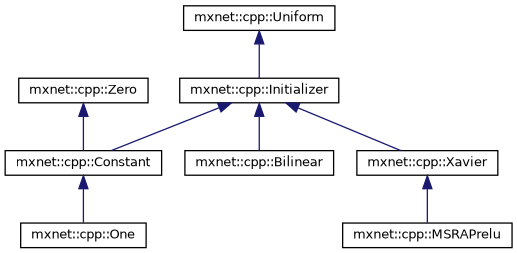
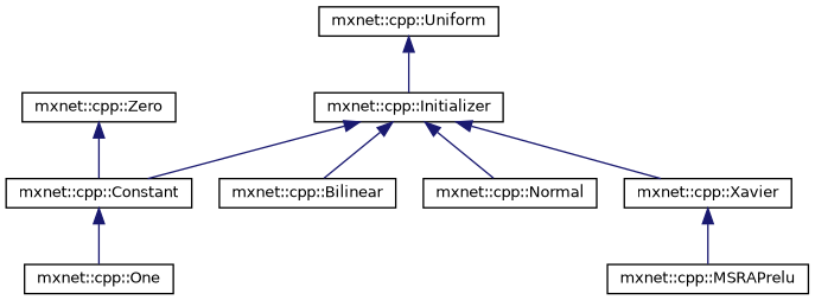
  digraph {
    rankdir=TB
    node [color=black fillcolor=white fontname=Helvetica fontsize=10 shape=record style=filled]
    edge [color=midnightblue dir=back fontname=Helvetica fontsize=10 labelfontname=Helvetica labelfontsize=10 style=solid]
    n1 [height=0.2 label="mxnet::cpp::Initializer" width=0.4]
    n2 [height=0.2 label="mxnet::cpp::Bilinear" width=0.4]
    n3 [height=0.2 label="mxnet::cpp::Constant" width=0.4]
+   n4 [height=0.2 label="mxnet::cpp::Normal" width=0.4]
    n5 [height=0.2 label="mxnet::cpp::Xavier" width=0.4]
    n6 [height=0.2 label="mxnet::cpp::One" width=0.4]
    n7 [height=0.2 label="mxnet::cpp::Uniform" width=0.4]
    n8 [height=0.2 label="mxnet::cpp::MSRAPrelu" width=0.4]
    n9 [height=0.2 label="mxnet::cpp::Zero" width=0.4]
    n1 -> n2
    n1 -> n3
+   n1 -> n4
    n1 -> n5
    n3 -> n6
    n5 -> n8
    n7 -> n1
    n9 -> n3
  }
